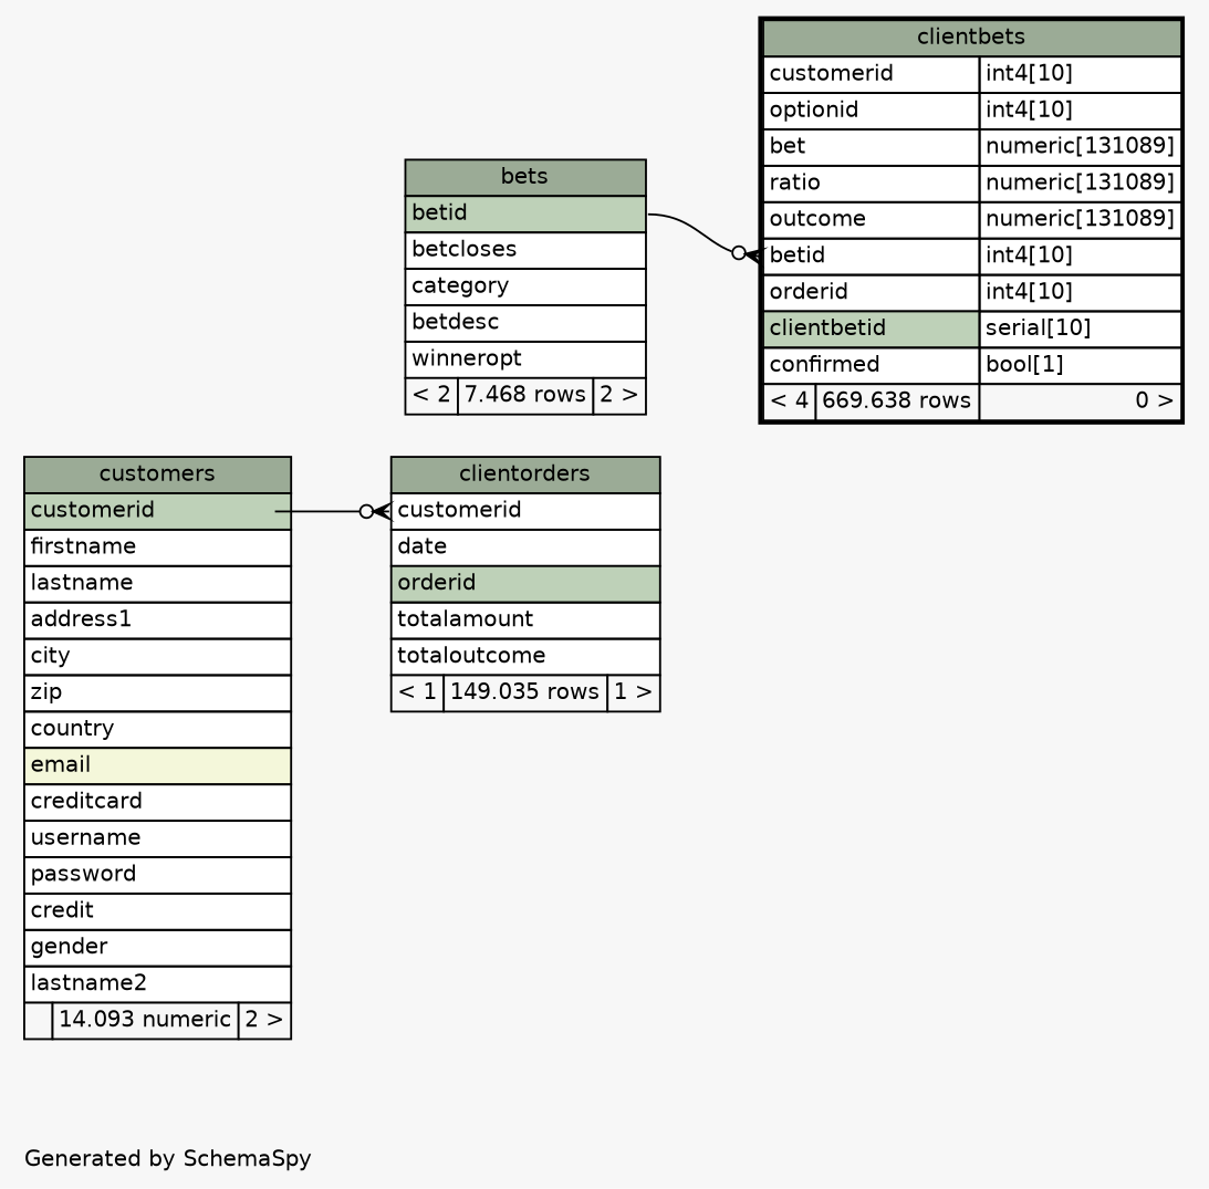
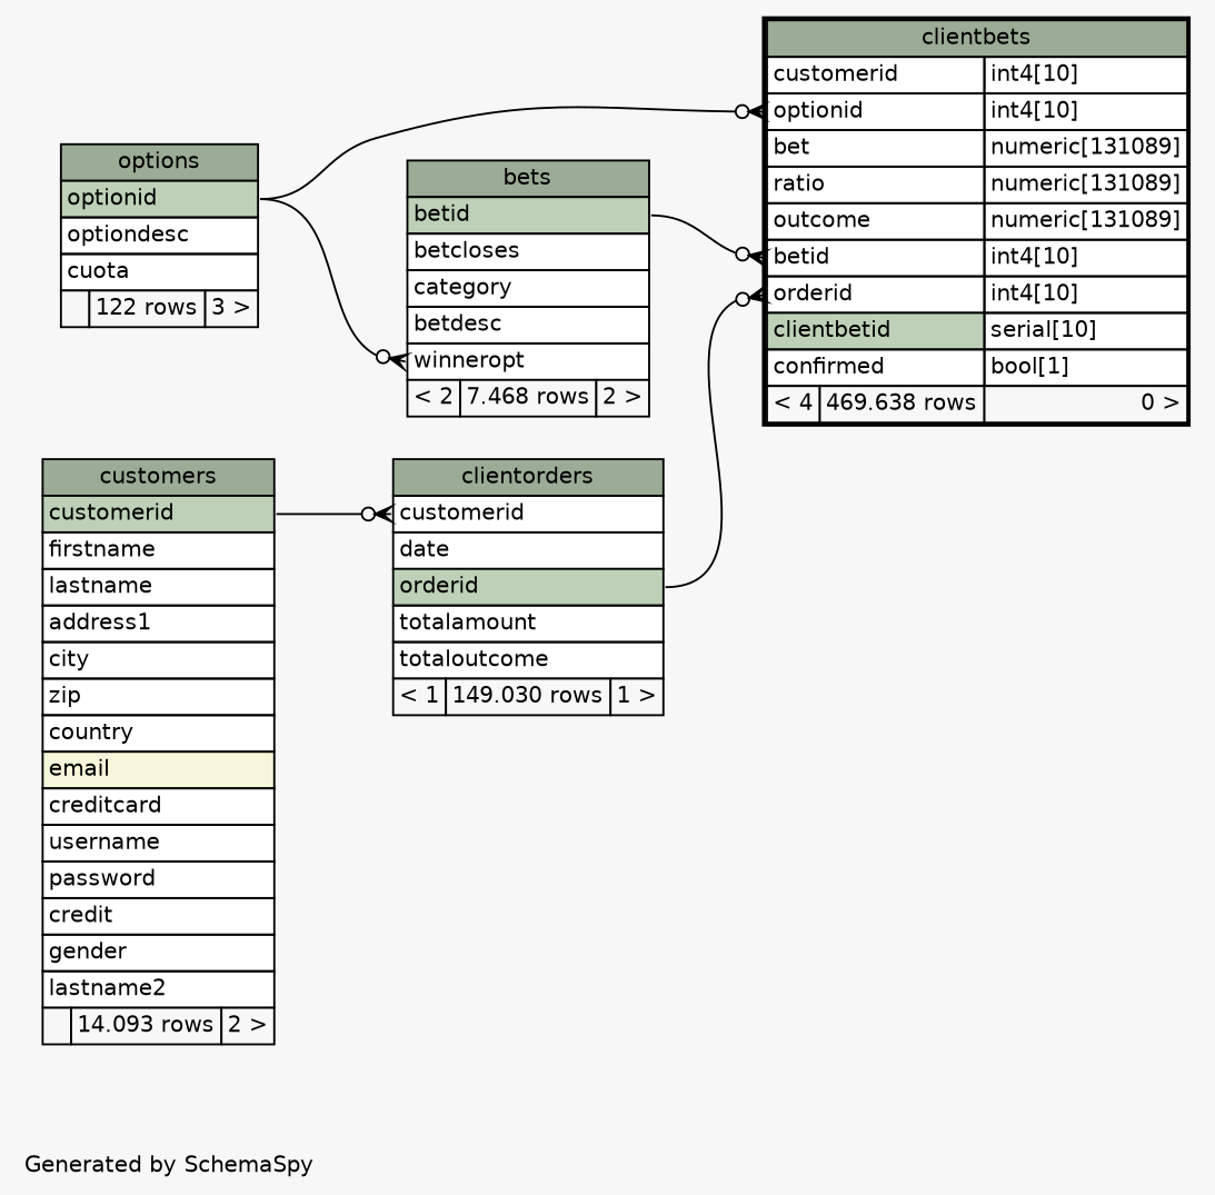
  digraph {
    bgcolor="#f7f7f7"
    fontname=Helvetica
    fontsize=11
    label="\nGenerated by SchemaSpy"
    labeljust=l
    nodesep=0.18
    rankdir=RL
    ranksep=0.46
    node [fontname=Helvetica fontsize=11 shape=plaintext]
    edge [arrowhead=none arrowsize=0.8 arrowtail=crowodot dir=back headport="optionid:e"]
    n1 [label=<     <TABLE BORDER="0" CELLBORDER="1" CELLSPACING="0" BGCOLOR="#ffffff">       <TR><TD COLSPAN="3" BGCOLOR="#9bab96" ALIGN="CENTER">bets</TD></TR>       <TR><TD PORT="betid" COLSPAN="3" BGCOLOR="#bed1b8" ALIGN="LEFT">betid</TD></TR>       <TR><TD PORT="betcloses" COLSPAN="3" ALIGN="LEFT">betcloses</TD></TR>       <TR><TD PORT="category" COLSPAN="3" ALIGN="LEFT">category</TD></TR>       <TR><TD PORT="betdesc" COLSPAN="3" ALIGN="LEFT">betdesc</TD></TR>       <TR><TD PORT="winneropt" COLSPAN="3" ALIGN="LEFT">winneropt</TD></TR>       <TR><TD ALIGN="LEFT" BGCOLOR="#f7f7f7">&lt; 2</TD><TD ALIGN="RIGHT" BGCOLOR="#f7f7f7">7.468 rows</TD><TD ALIGN="RIGHT" BGCOLOR="#f7f7f7">2 &gt;</TD></TR>     </TABLE>>]
-   n3 [label=<     <TABLE BORDER="2" CELLBORDER="1" CELLSPACING="0" BGCOLOR="#ffffff">       <TR><TD COLSPAN="3" BGCOLOR="#9bab96" ALIGN="CENTER">clientbets</TD></TR>       <TR><TD PORT="customerid" COLSPAN="2" ALIGN="LEFT">customerid</TD><TD PORT="customerid.type" ALIGN="LEFT">int4[10]</TD></TR>       <TR><TD PORT="optionid" COLSPAN="2" ALIGN="LEFT">optionid</TD><TD PORT="optionid.type" ALIGN="LEFT">int4[10]</TD></TR>       <TR><TD PORT="bet" COLSPAN="2" ALIGN="LEFT">bet</TD><TD PORT="bet.type" ALIGN="LEFT">numeric[131089]</TD></TR>       <TR><TD PORT="ratio" COLSPAN="2" ALIGN="LEFT">ratio</TD><TD PORT="ratio.type" ALIGN="LEFT">numeric[131089]</TD></TR>       <TR><TD PORT="outcome" COLSPAN="2" ALIGN="LEFT">outcome</TD><TD PORT="outcome.type" ALIGN="LEFT">numeric[131089]</TD></TR>       <TR><TD PORT="betid" COLSPAN="2" ALIGN="LEFT">betid</TD><TD PORT="betid.type" ALIGN="LEFT">int4[10]</TD></TR>       <TR><TD PORT="orderid" COLSPAN="2" ALIGN="LEFT">orderid</TD><TD PORT="orderid.type" ALIGN="LEFT">int4[10]</TD></TR>       <TR><TD PORT="clientbetid" COLSPAN="2" BGCOLOR="#bed1b8" ALIGN="LEFT">clientbetid</TD><TD PORT="clientbetid.type" ALIGN="LEFT">serial[10]</TD></TR>       <TR><TD PORT="confirmed" COLSPAN="2" ALIGN="LEFT">confirmed</TD><TD PORT="confirmed.type" ALIGN="LEFT">bool[1]</TD></TR>       <TR><TD ALIGN="LEFT" BGCOLOR="#f7f7f7">&lt; 4</TD><TD ALIGN="RIGHT" BGCOLOR="#f7f7f7">669.638 rows</TD><TD ALIGN="RIGHT" BGCOLOR="#f7f7f7">0 &gt;</TD></TR>     </TABLE>>]
-   n4 [label=<     <TABLE BORDER="0" CELLBORDER="1" CELLSPACING="0" BGCOLOR="#ffffff">       <TR><TD COLSPAN="3" BGCOLOR="#9bab96" ALIGN="CENTER">clientorders</TD></TR>       <TR><TD PORT="customerid" COLSPAN="3" ALIGN="LEFT">customerid</TD></TR>       <TR><TD PORT="date" COLSPAN="3" ALIGN="LEFT">date</TD></TR>       <TR><TD PORT="orderid" COLSPAN="3" BGCOLOR="#bed1b8" ALIGN="LEFT">orderid</TD></TR>       <TR><TD PORT="totalamount" COLSPAN="3" ALIGN="LEFT">totalamount</TD></TR>       <TR><TD PORT="totaloutcome" COLSPAN="3" ALIGN="LEFT">totaloutcome</TD></TR>       <TR><TD ALIGN="LEFT" BGCOLOR="#f7f7f7">&lt; 1</TD><TD ALIGN="RIGHT" BGCOLOR="#f7f7f7">149.035 rows</TD><TD ALIGN="RIGHT" BGCOLOR="#f7f7f7">1 &gt;</TD></TR>     </TABLE>>]
-   n5 [label=<     <TABLE BORDER="0" CELLBORDER="1" CELLSPACING="0" BGCOLOR="#ffffff">       <TR><TD COLSPAN="3" BGCOLOR="#9bab96" ALIGN="CENTER">customers</TD></TR>       <TR><TD PORT="customerid" COLSPAN="3" BGCOLOR="#bed1b8" ALIGN="LEFT">customerid</TD></TR>       <TR><TD PORT="firstname" COLSPAN="3" ALIGN="LEFT">firstname</TD></TR>       <TR><TD PORT="lastname" COLSPAN="3" ALIGN="LEFT">lastname</TD></TR>       <TR><TD PORT="address1" COLSPAN="3" ALIGN="LEFT">address1</TD></TR>       <TR><TD PORT="city" COLSPAN="3" ALIGN="LEFT">city</TD></TR>       <TR><TD PORT="zip" COLSPAN="3" ALIGN="LEFT">zip</TD></TR>       <TR><TD PORT="country" COLSPAN="3" ALIGN="LEFT">country</TD></TR>       <TR><TD PORT="email" COLSPAN="3" BGCOLOR="#f4f7da" ALIGN="LEFT">email</TD></TR>       <TR><TD PORT="creditcard" COLSPAN="3" ALIGN="LEFT">creditcard</TD></TR>       <TR><TD PORT="username" COLSPAN="3" ALIGN="LEFT">username</TD></TR>       <TR><TD PORT="password" COLSPAN="3" ALIGN="LEFT">password</TD></TR>       <TR><TD PORT="credit" COLSPAN="3" ALIGN="LEFT">credit</TD></TR>       <TR><TD PORT="gender" COLSPAN="3" ALIGN="LEFT">gender</TD></TR>       <TR><TD PORT="lastname2" COLSPAN="3" ALIGN="LEFT">lastname2</TD></TR>       <TR><TD ALIGN="LEFT" BGCOLOR="#f7f7f7">  </TD><TD ALIGN="RIGHT" BGCOLOR="#f7f7f7">14.093 numeric</TD><TD ALIGN="RIGHT" BGCOLOR="#f7f7f7">2 &gt;</TD></TR>     </TABLE>>]
+   n2 [label=<     <TABLE BORDER="0" CELLBORDER="1" CELLSPACING="0" BGCOLOR="#ffffff">       <TR><TD COLSPAN="3" BGCOLOR="#9bab96" ALIGN="CENTER">options</TD></TR>       <TR><TD PORT="optionid" COLSPAN="3" BGCOLOR="#bed1b8" ALIGN="LEFT">optionid</TD></TR>       <TR><TD PORT="optiondesc" COLSPAN="3" ALIGN="LEFT">optiondesc</TD></TR>       <TR><TD PORT="cuota" COLSPAN="3" ALIGN="LEFT">cuota</TD></TR>       <TR><TD ALIGN="LEFT" BGCOLOR="#f7f7f7">  </TD><TD ALIGN="RIGHT" BGCOLOR="#f7f7f7">122 rows</TD><TD ALIGN="RIGHT" BGCOLOR="#f7f7f7">3 &gt;</TD></TR>     </TABLE>>]
+   n3 [label=<     <TABLE BORDER="2" CELLBORDER="1" CELLSPACING="0" BGCOLOR="#ffffff">       <TR><TD COLSPAN="3" BGCOLOR="#9bab96" ALIGN="CENTER">clientbets</TD></TR>       <TR><TD PORT="customerid" COLSPAN="2" ALIGN="LEFT">customerid</TD><TD PORT="customerid.type" ALIGN="LEFT">int4[10]</TD></TR>       <TR><TD PORT="optionid" COLSPAN="2" ALIGN="LEFT">optionid</TD><TD PORT="optionid.type" ALIGN="LEFT">int4[10]</TD></TR>       <TR><TD PORT="bet" COLSPAN="2" ALIGN="LEFT">bet</TD><TD PORT="bet.type" ALIGN="LEFT">numeric[131089]</TD></TR>       <TR><TD PORT="ratio" COLSPAN="2" ALIGN="LEFT">ratio</TD><TD PORT="ratio.type" ALIGN="LEFT">numeric[131089]</TD></TR>       <TR><TD PORT="outcome" COLSPAN="2" ALIGN="LEFT">outcome</TD><TD PORT="outcome.type" ALIGN="LEFT">numeric[131089]</TD></TR>       <TR><TD PORT="betid" COLSPAN="2" ALIGN="LEFT">betid</TD><TD PORT="betid.type" ALIGN="LEFT">int4[10]</TD></TR>       <TR><TD PORT="orderid" COLSPAN="2" ALIGN="LEFT">orderid</TD><TD PORT="orderid.type" ALIGN="LEFT">int4[10]</TD></TR>       <TR><TD PORT="clientbetid" COLSPAN="2" BGCOLOR="#bed1b8" ALIGN="LEFT">clientbetid</TD><TD PORT="clientbetid.type" ALIGN="LEFT">serial[10]</TD></TR>       <TR><TD PORT="confirmed" COLSPAN="2" ALIGN="LEFT">confirmed</TD><TD PORT="confirmed.type" ALIGN="LEFT">bool[1]</TD></TR>       <TR><TD ALIGN="LEFT" BGCOLOR="#f7f7f7">&lt; 4</TD><TD ALIGN="RIGHT" BGCOLOR="#f7f7f7">469.638 rows</TD><TD ALIGN="RIGHT" BGCOLOR="#f7f7f7">0 &gt;</TD></TR>     </TABLE>>]
+   n4 [label=<     <TABLE BORDER="0" CELLBORDER="1" CELLSPACING="0" BGCOLOR="#ffffff">       <TR><TD COLSPAN="3" BGCOLOR="#9bab96" ALIGN="CENTER">clientorders</TD></TR>       <TR><TD PORT="customerid" COLSPAN="3" ALIGN="LEFT">customerid</TD></TR>       <TR><TD PORT="date" COLSPAN="3" ALIGN="LEFT">date</TD></TR>       <TR><TD PORT="orderid" COLSPAN="3" BGCOLOR="#bed1b8" ALIGN="LEFT">orderid</TD></TR>       <TR><TD PORT="totalamount" COLSPAN="3" ALIGN="LEFT">totalamount</TD></TR>       <TR><TD PORT="totaloutcome" COLSPAN="3" ALIGN="LEFT">totaloutcome</TD></TR>       <TR><TD ALIGN="LEFT" BGCOLOR="#f7f7f7">&lt; 1</TD><TD ALIGN="RIGHT" BGCOLOR="#f7f7f7">149.030 rows</TD><TD ALIGN="RIGHT" BGCOLOR="#f7f7f7">1 &gt;</TD></TR>     </TABLE>>]
+   n5 [label=<     <TABLE BORDER="0" CELLBORDER="1" CELLSPACING="0" BGCOLOR="#ffffff">       <TR><TD COLSPAN="3" BGCOLOR="#9bab96" ALIGN="CENTER">customers</TD></TR>       <TR><TD PORT="customerid" COLSPAN="3" BGCOLOR="#bed1b8" ALIGN="LEFT">customerid</TD></TR>       <TR><TD PORT="firstname" COLSPAN="3" ALIGN="LEFT">firstname</TD></TR>       <TR><TD PORT="lastname" COLSPAN="3" ALIGN="LEFT">lastname</TD></TR>       <TR><TD PORT="address1" COLSPAN="3" ALIGN="LEFT">address1</TD></TR>       <TR><TD PORT="city" COLSPAN="3" ALIGN="LEFT">city</TD></TR>       <TR><TD PORT="zip" COLSPAN="3" ALIGN="LEFT">zip</TD></TR>       <TR><TD PORT="country" COLSPAN="3" ALIGN="LEFT">country</TD></TR>       <TR><TD PORT="email" COLSPAN="3" BGCOLOR="#f4f7da" ALIGN="LEFT">email</TD></TR>       <TR><TD PORT="creditcard" COLSPAN="3" ALIGN="LEFT">creditcard</TD></TR>       <TR><TD PORT="username" COLSPAN="3" ALIGN="LEFT">username</TD></TR>       <TR><TD PORT="password" COLSPAN="3" ALIGN="LEFT">password</TD></TR>       <TR><TD PORT="credit" COLSPAN="3" ALIGN="LEFT">credit</TD></TR>       <TR><TD PORT="gender" COLSPAN="3" ALIGN="LEFT">gender</TD></TR>       <TR><TD PORT="lastname2" COLSPAN="3" ALIGN="LEFT">lastname2</TD></TR>       <TR><TD ALIGN="LEFT" BGCOLOR="#f7f7f7">  </TD><TD ALIGN="RIGHT" BGCOLOR="#f7f7f7">14.093 rows</TD><TD ALIGN="RIGHT" BGCOLOR="#f7f7f7">2 &gt;</TD></TR>     </TABLE>>]
+   n1 -> n2 [tailport="winneropt:w"]
    n3 -> n1 [headport="betid:e" tailport="betid:w"]
+   n3 -> n2 [tailport="optionid:w"]
+   n3 -> n4 [headport="orderid:e" tailport="orderid:w"]
    n4 -> n5 [headport="customerid:e" tailport="customerid:w"]
  }
